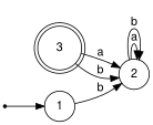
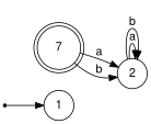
  digraph {
    fontname="Helvetica,Arial,sans-serif"
    rankdir=LR
    node [fontname="Helvetica,Arial,sans-serif" shape=circle]
    edge [fontname="Helvetica,Arial,sans-serif"]
-   3 [shape=doublecircle]
+   3 [shape=doublecircle label=7]
    2
    1
    nowhere [shape=point]
    3 -> 2 [label=a]
    3 -> 2 [label=b]
    2 -> 2 [label=a]
    2 -> 2 [label=b]
-   1 -> 2 [label=b]
    nowhere -> 1
  }
